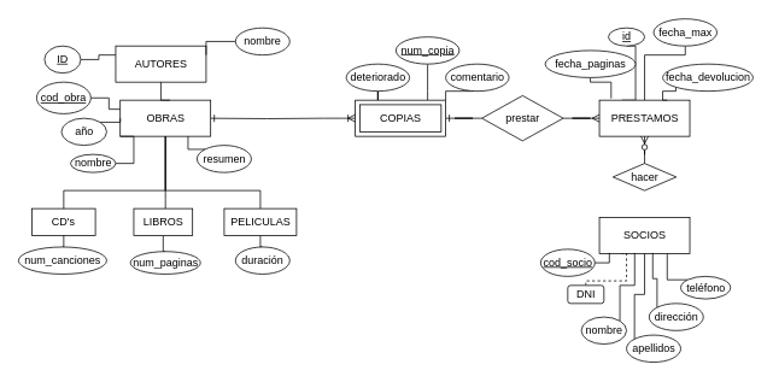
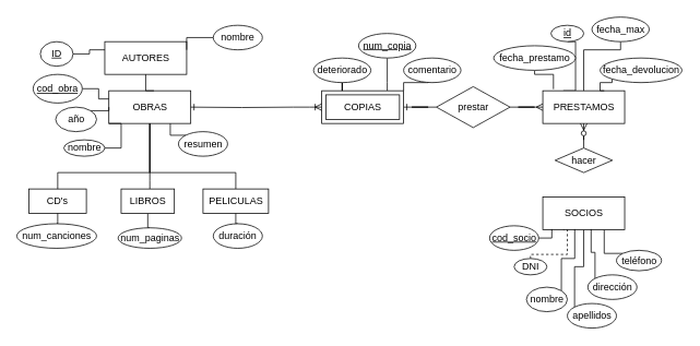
  <mxCell id="0" />
  <mxCell id="1" parent="0" />
  <mxCell id="2" value="" style="edgeStyle=entityRelationEdgeStyle;endArrow=ERmany;startArrow=none;endFill=0;startFill=0;rounded=0;" parent="1" source="4" target="7" edge="1"><mxGeometry width="100" height="100" relative="1" as="geometry"><mxPoint x="742.5" y="140" as="sourcePoint" /><mxPoint x="772.5" y="140" as="targetPoint" /></mxGeometry></mxCell>
  <mxCell id="3" value="" style="edgeStyle=entityRelationEdgeStyle;endArrow=none;startArrow=ERone;endFill=0;startFill=0;rounded=0;exitX=1;exitY=0.5;exitDx=0;exitDy=0;" parent="1" source="14" target="4" edge="1"><mxGeometry width="100" height="100" relative="1" as="geometry"><mxPoint x="572.5" y="140" as="sourcePoint" /><mxPoint x="622.5" y="140" as="targetPoint" /></mxGeometry></mxCell>
  <mxCell id="4" value="prestar" style="shape=rhombus;perimeter=rhombusPerimeter;whiteSpace=wrap;html=1;align=center;" parent="1" vertex="1"><mxGeometry x="532.5" y="105" width="90" height="50" as="geometry" /></mxCell>
  <mxCell id="5" value="" style="edgeStyle=orthogonalEdgeStyle;rounded=0;orthogonalLoop=1;jettySize=auto;html=1;startArrow=none;startFill=0;endArrow=none;endFill=0;strokeColor=#000000;exitX=0.13;exitY=-0.05;exitDx=0;exitDy=0;exitPerimeter=0;" parent="1" source="7" target="35" edge="1"><mxGeometry relative="1" as="geometry" /></mxCell>
  <mxCell id="6" style="edgeStyle=orthogonalEdgeStyle;rounded=0;orthogonalLoop=1;jettySize=auto;html=1;exitX=0.25;exitY=0;exitDx=0;exitDy=0;entryX=0.5;entryY=1;entryDx=0;entryDy=0;startArrow=none;startFill=0;endArrow=none;endFill=0;strokeColor=#000000;" parent="1" source="7" target="36" edge="1"><mxGeometry relative="1" as="geometry"><Array as="points"><mxPoint x="702.5" y="110" /><mxPoint x="702.5" y="50" /></Array></mxGeometry></mxCell>
  <mxCell id="7" value="PRESTAMOS" style="whiteSpace=wrap;html=1;align=center;" parent="1" vertex="1"><mxGeometry x="662.5" y="110" width="100" height="40" as="geometry" /></mxCell>
  <mxCell id="8" style="edgeStyle=orthogonalEdgeStyle;rounded=0;orthogonalLoop=1;jettySize=auto;html=1;entryX=0.5;entryY=1;entryDx=0;entryDy=0;endArrow=ERzeroToMany;endFill=1;" edge="1" parent="1" source="64" target="7"><mxGeometry relative="1" as="geometry" /></mxCell>
  <mxCell id="9" value="SOCIOS" style="whiteSpace=wrap;html=1;align=center;" parent="1" vertex="1"><mxGeometry x="662.5" y="240" width="100" height="40" as="geometry" /></mxCell>
  <mxCell id="10" value="" style="edgeStyle=orthogonalEdgeStyle;rounded=0;orthogonalLoop=1;jettySize=auto;html=1;startArrow=none;startFill=0;endArrow=ERone;endFill=0;strokeColor=#000000;" parent="1" target="15" edge="1"><mxGeometry relative="1" as="geometry"><mxPoint x="227.5" y="90" as="targetPoint" /><mxPoint x="357.5" y="130" as="sourcePoint" /></mxGeometry></mxCell>
  <mxCell id="11" value="" style="edgeStyle=orthogonalEdgeStyle;rounded=0;orthogonalLoop=1;jettySize=auto;html=1;startArrow=none;startFill=0;endArrow=none;endFill=0;strokeColor=#000000;exitX=0.25;exitY=0;exitDx=0;exitDy=0;" parent="1" source="14" target="32" edge="1"><mxGeometry relative="1" as="geometry" /></mxCell>
  <mxCell id="12" value="" style="edgeStyle=orthogonalEdgeStyle;rounded=0;orthogonalLoop=1;jettySize=auto;html=1;startArrow=none;startFill=0;endArrow=none;endFill=0;strokeColor=#000000;entryX=0.5;entryY=1;entryDx=0;entryDy=0;" parent="1" source="14" target="33" edge="1"><mxGeometry relative="1" as="geometry"><mxPoint x="452.5" y="70" as="targetPoint" /><Array as="points"><mxPoint x="472.5" y="100" /><mxPoint x="472.5" y="100" /></Array></mxGeometry></mxCell>
  <mxCell id="13" style="edgeStyle=orthogonalEdgeStyle;rounded=0;orthogonalLoop=1;jettySize=auto;html=1;exitX=1;exitY=0;exitDx=0;exitDy=0;entryX=0.5;entryY=1;entryDx=0;entryDy=0;startArrow=none;startFill=0;endArrow=none;endFill=0;strokeColor=#000000;" parent="1" source="14" target="34" edge="1"><mxGeometry relative="1" as="geometry"><Array as="points"><mxPoint x="492.5" y="100" /><mxPoint x="522.5" y="100" /><mxPoint x="522.5" y="85" /></Array></mxGeometry></mxCell>
  <mxCell id="14" value="COPIAS" style="shape=ext;margin=3;double=1;whiteSpace=wrap;html=1;align=center;" parent="1" vertex="1"><mxGeometry x="392.5" y="110" width="100" height="40" as="geometry" /></mxCell>
  <mxCell id="15" value="OBRAS" style="whiteSpace=wrap;html=1;align=center;" parent="1" vertex="1"><mxGeometry x="132.5" y="110" width="100" height="40" as="geometry" /></mxCell>
  <mxCell id="16" style="edgeStyle=orthogonalEdgeStyle;rounded=0;orthogonalLoop=1;jettySize=auto;html=1;exitX=0.5;exitY=1;exitDx=0;exitDy=0;endArrow=none;endFill=0;" parent="1" source="17" target="15" edge="1"><mxGeometry relative="1" as="geometry"><Array as="points"><mxPoint x="70.5" y="210" /><mxPoint x="182.5" y="210" /></Array></mxGeometry></mxCell>
  <mxCell id="17" value="CD's" style="whiteSpace=wrap;html=1;align=center;" parent="1" vertex="1"><mxGeometry x="35" y="230" width="70" height="30" as="geometry" /></mxCell>
  <mxCell id="18" style="edgeStyle=orthogonalEdgeStyle;rounded=0;orthogonalLoop=1;jettySize=auto;html=1;exitX=0.5;exitY=0;exitDx=0;exitDy=0;entryX=0.5;entryY=1;entryDx=0;entryDy=0;startArrow=none;startFill=0;endArrow=none;endFill=0;" edge="1" parent="1" source="19" target="15"><mxGeometry relative="1" as="geometry"><Array as="points"><mxPoint x="287.5" y="210" /><mxPoint x="182.5" y="210" /></Array></mxGeometry></mxCell>
  <mxCell id="19" value="PELICULAS" style="whiteSpace=wrap;html=1;align=center;" parent="1" vertex="1"><mxGeometry x="247.5" y="230" width="80" height="30" as="geometry" /></mxCell>
  <mxCell id="20" value="" style="edgeStyle=orthogonalEdgeStyle;rounded=0;orthogonalLoop=1;jettySize=auto;html=1;startArrow=ERoneToMany;startFill=0;endArrow=none;endFill=0;strokeColor=#000000;" parent="1" source="14" edge="1"><mxGeometry relative="1" as="geometry"><mxPoint x="417.5" y="315" as="sourcePoint" /><mxPoint x="357.5" y="130" as="targetPoint" /><Array as="points"><mxPoint x="377.5" y="130" /><mxPoint x="377.5" y="130" /></Array></mxGeometry></mxCell>
  <mxCell id="21" value="AUTORES" style="whiteSpace=wrap;html=1;align=center;" parent="1" vertex="1"><mxGeometry x="127.5" y="50" width="100" height="40" as="geometry" /></mxCell>
  <mxCell id="22" style="edgeStyle=orthogonalEdgeStyle;rounded=0;orthogonalLoop=1;jettySize=auto;html=1;entryX=0;entryY=0.25;entryDx=0;entryDy=0;endArrow=none;endFill=0;" parent="1" source="23" target="21" edge="1"><mxGeometry relative="1" as="geometry" /></mxCell>
  <mxCell id="23" value="&lt;u&gt;ID&lt;/u&gt;" style="ellipse;whiteSpace=wrap;html=1;" parent="1" vertex="1"><mxGeometry x="48.75" y="50" width="40" height="30" as="geometry" /></mxCell>
  <mxCell id="24" style="edgeStyle=orthogonalEdgeStyle;rounded=0;orthogonalLoop=1;jettySize=auto;html=1;exitX=0;exitY=0.5;exitDx=0;exitDy=0;entryX=1;entryY=0.25;entryDx=0;entryDy=0;endArrow=none;endFill=0;" parent="1" source="25" target="21" edge="1"><mxGeometry relative="1" as="geometry" /></mxCell>
  <mxCell id="25" value="nombre" style="ellipse;whiteSpace=wrap;html=1;align=center;" parent="1" vertex="1"><mxGeometry x="260" y="30" width="60" height="30" as="geometry" /></mxCell>
  <mxCell id="26" style="edgeStyle=orthogonalEdgeStyle;rounded=0;orthogonalLoop=1;jettySize=auto;html=1;exitX=0.5;exitY=0;exitDx=0;exitDy=0;entryX=0.5;entryY=1;entryDx=0;entryDy=0;startArrow=none;startFill=0;endArrow=none;endFill=0;" edge="1" parent="1" source="27" target="17"><mxGeometry relative="1" as="geometry" /></mxCell>
  <mxCell id="27" value="num_canciones" style="ellipse;whiteSpace=wrap;html=1;" parent="1" vertex="1"><mxGeometry x="20" y="272.5" width="97.5" height="30" as="geometry" /></mxCell>
  <mxCell id="28" style="edgeStyle=orthogonalEdgeStyle;rounded=0;orthogonalLoop=1;jettySize=auto;html=1;exitX=0.5;exitY=0;exitDx=0;exitDy=0;entryX=0.5;entryY=1;entryDx=0;entryDy=0;startArrow=none;startFill=0;endArrow=none;endFill=0;" edge="1" parent="1" source="29" target="63"><mxGeometry relative="1" as="geometry" /></mxCell>
  <mxCell id="29" value="num_paginas" style="ellipse;whiteSpace=wrap;html=1;" parent="1" vertex="1"><mxGeometry x="143.75" y="277.5" width="77.5" height="25" as="geometry" /></mxCell>
  <mxCell id="30" style="edgeStyle=orthogonalEdgeStyle;rounded=0;orthogonalLoop=1;jettySize=auto;html=1;exitX=0.5;exitY=0;exitDx=0;exitDy=0;entryX=0.5;entryY=1;entryDx=0;entryDy=0;startArrow=none;startFill=0;endArrow=none;endFill=0;" edge="1" parent="1" source="31" target="19"><mxGeometry relative="1" as="geometry" /></mxCell>
  <mxCell id="31" value="duración" style="ellipse;whiteSpace=wrap;html=1;" parent="1" vertex="1"><mxGeometry x="260" y="272.5" width="60" height="30" as="geometry" /></mxCell>
  <mxCell id="32" value="deteriorado" style="ellipse;whiteSpace=wrap;html=1;" parent="1" vertex="1"><mxGeometry x="382.5" y="70" width="70" height="30" as="geometry" /></mxCell>
  <mxCell id="33" value="&lt;u&gt;num_copia&lt;/u&gt;" style="ellipse;whiteSpace=wrap;html=1;" parent="1" vertex="1"><mxGeometry x="437.5" y="40" width="70" height="30" as="geometry" /></mxCell>
  <mxCell id="34" value="comentario" style="ellipse;whiteSpace=wrap;html=1;" parent="1" vertex="1"><mxGeometry x="492.5" y="70" width="70" height="30" as="geometry" /></mxCell>
- <mxCell id="35" value="fecha_paginas" style="ellipse;whiteSpace=wrap;html=1;" parent="1" vertex="1"><mxGeometry x="602.5" y="55" width="100" height="30" as="geometry" /></mxCell>
+ <mxCell id="35" value="fecha_prestamo" style="ellipse;whiteSpace=wrap;html=1;" parent="1" vertex="1"><mxGeometry x="602.5" y="55" width="100" height="30" as="geometry" /></mxCell>
  <mxCell id="36" value="&lt;u&gt;id&lt;/u&gt;" style="ellipse;whiteSpace=wrap;html=1;" parent="1" vertex="1"><mxGeometry x="672.5" y="30" width="40" height="20" as="geometry" /></mxCell>
  <mxCell id="37" style="edgeStyle=orthogonalEdgeStyle;rounded=0;orthogonalLoop=1;jettySize=auto;html=1;exitX=0.5;exitY=1;exitDx=0;exitDy=0;entryX=0.5;entryY=0;entryDx=0;entryDy=0;startArrow=none;startFill=0;endArrow=none;endFill=0;strokeColor=#000000;" parent="1" source="38" target="7" edge="1"><mxGeometry relative="1" as="geometry"><Array as="points"><mxPoint x="757.5" y="60" /><mxPoint x="712.5" y="60" /></Array></mxGeometry></mxCell>
  <mxCell id="38" value="fecha_max" style="ellipse;whiteSpace=wrap;html=1;" parent="1" vertex="1"><mxGeometry x="722.5" y="20" width="70" height="30" as="geometry" /></mxCell>
  <mxCell id="39" style="edgeStyle=orthogonalEdgeStyle;rounded=0;orthogonalLoop=1;jettySize=auto;html=1;exitX=0;exitY=1;exitDx=0;exitDy=0;entryX=0.75;entryY=0;entryDx=0;entryDy=0;startArrow=none;startFill=0;endArrow=none;endFill=0;strokeColor=#000000;" parent="1" source="40" target="7" edge="1"><mxGeometry relative="1" as="geometry"><Array as="points"><mxPoint x="747.5" y="100" /><mxPoint x="732.5" y="100" /><mxPoint x="732.5" y="110" /></Array></mxGeometry></mxCell>
  <mxCell id="40" value="fecha_devolucion" style="ellipse;whiteSpace=wrap;html=1;" parent="1" vertex="1"><mxGeometry x="732.5" y="70" width="100" height="30" as="geometry" /></mxCell>
  <mxCell id="41" style="edgeStyle=orthogonalEdgeStyle;rounded=0;orthogonalLoop=1;jettySize=auto;html=1;exitX=1;exitY=0.5;exitDx=0;exitDy=0;entryX=0.11;entryY=0.975;entryDx=0;entryDy=0;entryPerimeter=0;startArrow=none;startFill=0;endArrow=none;endFill=0;strokeColor=#000000;" parent="1" source="42" target="9" edge="1"><mxGeometry relative="1" as="geometry" /></mxCell>
  <mxCell id="42" value="&lt;u&gt;cod_socio&lt;/u&gt;" style="ellipse;whiteSpace=wrap;html=1;" parent="1" vertex="1"><mxGeometry x="597.5" y="275" width="60" height="30" as="geometry" /></mxCell>
  <mxCell id="43" style="edgeStyle=orthogonalEdgeStyle;rounded=0;orthogonalLoop=1;jettySize=auto;html=1;entryX=0.25;entryY=1;entryDx=0;entryDy=0;startArrow=none;startFill=0;endArrow=none;endFill=0;strokeColor=#000000;dashed=1;" parent="1" source="44" target="9" edge="1"><mxGeometry relative="1" as="geometry"><Array as="points"><mxPoint x="647.5" y="310" /><mxPoint x="692.5" y="310" /></Array></mxGeometry></mxCell>
- <mxCell id="44" value="DNI" style="whiteSpace=wrap;html=1;rounded=1;" parent="1" vertex="1"><mxGeometry x="627.5" y="315" width="40" height="20" as="geometry" /></mxCell>
+ <mxCell id="44" value="DNI" style="ellipse;whiteSpace=wrap;html=1;" parent="1" vertex="1"><mxGeometry x="627.5" y="315" width="40" height="20" as="geometry" /></mxCell>
  <mxCell id="45" style="edgeStyle=orthogonalEdgeStyle;rounded=0;orthogonalLoop=1;jettySize=auto;html=1;exitX=1;exitY=0;exitDx=0;exitDy=0;entryX=0.39;entryY=0.975;entryDx=0;entryDy=0;entryPerimeter=0;startArrow=none;startFill=0;endArrow=none;endFill=0;strokeColor=#000000;" parent="1" source="46" target="9" edge="1"><mxGeometry relative="1" as="geometry" /></mxCell>
  <mxCell id="46" value="nombre" style="ellipse;whiteSpace=wrap;html=1;" parent="1" vertex="1"><mxGeometry x="642.5" y="350" width="50" height="30" as="geometry" /></mxCell>
  <mxCell id="47" style="edgeStyle=orthogonalEdgeStyle;rounded=0;orthogonalLoop=1;jettySize=auto;html=1;exitX=0;exitY=1;exitDx=0;exitDy=0;startArrow=none;startFill=0;endArrow=none;endFill=0;strokeColor=#000000;" parent="1" source="48" target="9" edge="1"><mxGeometry relative="1" as="geometry" /></mxCell>
  <mxCell id="48" value="apellidos" style="ellipse;whiteSpace=wrap;html=1;" parent="1" vertex="1"><mxGeometry x="692.5" y="370" width="60" height="30" as="geometry" /></mxCell>
  <mxCell id="49" style="edgeStyle=orthogonalEdgeStyle;rounded=0;orthogonalLoop=1;jettySize=auto;html=1;exitX=0;exitY=0;exitDx=0;exitDy=0;entryX=0.59;entryY=0.975;entryDx=0;entryDy=0;entryPerimeter=0;startArrow=none;startFill=0;endArrow=none;endFill=0;strokeColor=#000000;" parent="1" source="50" target="9" edge="1"><mxGeometry relative="1" as="geometry" /></mxCell>
  <mxCell id="50" value="dirección" style="ellipse;whiteSpace=wrap;html=1;" parent="1" vertex="1"><mxGeometry x="717.5" y="335" width="60" height="30" as="geometry" /></mxCell>
  <mxCell id="51" style="edgeStyle=orthogonalEdgeStyle;rounded=0;orthogonalLoop=1;jettySize=auto;html=1;exitX=0;exitY=0;exitDx=0;exitDy=0;entryX=0.75;entryY=1;entryDx=0;entryDy=0;startArrow=none;startFill=0;endArrow=none;endFill=0;strokeColor=#000000;" parent="1" source="52" target="9" edge="1"><mxGeometry relative="1" as="geometry" /></mxCell>
  <mxCell id="52" value="teléfono" style="ellipse;whiteSpace=wrap;html=1;" parent="1" vertex="1"><mxGeometry x="752.5" y="305" width="55" height="25" as="geometry" /></mxCell>
  <mxCell id="53" style="edgeStyle=orthogonalEdgeStyle;rounded=0;orthogonalLoop=1;jettySize=auto;html=1;entryX=0;entryY=0.25;entryDx=0;entryDy=0;endArrow=none;endFill=0;" edge="1" parent="1" source="54" target="15"><mxGeometry relative="1" as="geometry" /></mxCell>
  <mxCell id="54" value="&lt;u&gt;cod_obra&lt;/u&gt;" style="ellipse;whiteSpace=wrap;html=1;" parent="1" vertex="1"><mxGeometry x="40" y="90" width="60" height="35" as="geometry" /></mxCell>
  <mxCell id="55" style="edgeStyle=orthogonalEdgeStyle;rounded=0;orthogonalLoop=1;jettySize=auto;html=1;exitX=1;exitY=0;exitDx=0;exitDy=0;entryX=0;entryY=0.5;entryDx=0;entryDy=0;endArrow=none;endFill=0;" parent="1" source="56" target="15" edge="1"><mxGeometry relative="1" as="geometry" /></mxCell>
  <mxCell id="56" value="año" style="ellipse;whiteSpace=wrap;html=1;" parent="1" vertex="1"><mxGeometry x="67.5" y="130" width="50" height="30" as="geometry" /></mxCell>
  <mxCell id="57" style="edgeStyle=orthogonalEdgeStyle;rounded=0;orthogonalLoop=1;jettySize=auto;html=1;exitX=0;exitY=0;exitDx=0;exitDy=0;entryX=0.75;entryY=1;entryDx=0;entryDy=0;endArrow=none;endFill=0;" parent="1" source="58" target="15" edge="1"><mxGeometry relative="1" as="geometry" /></mxCell>
  <mxCell id="58" value="resumen" style="ellipse;whiteSpace=wrap;html=1;" parent="1" vertex="1"><mxGeometry x="217.5" y="160" width="60" height="30" as="geometry" /></mxCell>
  <mxCell id="59" style="edgeStyle=orthogonalEdgeStyle;rounded=0;orthogonalLoop=1;jettySize=auto;html=1;entryX=0;entryY=1;entryDx=0;entryDy=0;endArrow=none;endFill=0;" edge="1" parent="1" source="60" target="15"><mxGeometry relative="1" as="geometry" /></mxCell>
  <mxCell id="60" value="nombre" style="ellipse;whiteSpace=wrap;html=1;" parent="1" vertex="1"><mxGeometry x="77.5" y="170" width="50" height="20" as="geometry" /></mxCell>
  <mxCell id="61" style="edgeStyle=orthogonalEdgeStyle;rounded=0;orthogonalLoop=1;jettySize=auto;html=1;exitX=0.5;exitY=0;exitDx=0;exitDy=0;endArrow=none;endFill=0;" parent="1" edge="1"><mxGeometry relative="1" as="geometry"><mxPoint x="177.5" y="90" as="targetPoint" /><mxPoint x="187.5" y="110" as="sourcePoint" /></mxGeometry></mxCell>
  <mxCell id="62" value="" style="edgeStyle=orthogonalEdgeStyle;rounded=0;orthogonalLoop=1;jettySize=auto;html=1;startArrow=none;startFill=0;endArrow=none;endFill=0;" edge="1" parent="1" source="63" target="15"><mxGeometry relative="1" as="geometry"><Array as="points"><mxPoint x="182.5" y="220" /><mxPoint x="182.5" y="220" /></Array></mxGeometry></mxCell>
  <mxCell id="63" value="LIBROS" style="whiteSpace=wrap;html=1;align=center;" parent="1" vertex="1"><mxGeometry x="147.5" y="230" width="65" height="30" as="geometry" /></mxCell>
  <mxCell id="64" value="hacer" style="shape=rhombus;perimeter=rhombusPerimeter;whiteSpace=wrap;html=1;align=center;" vertex="1" parent="1"><mxGeometry x="677.5" y="180" width="70" height="30" as="geometry" /></mxCell>
